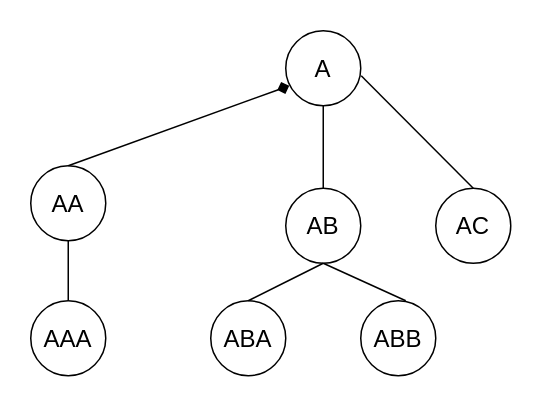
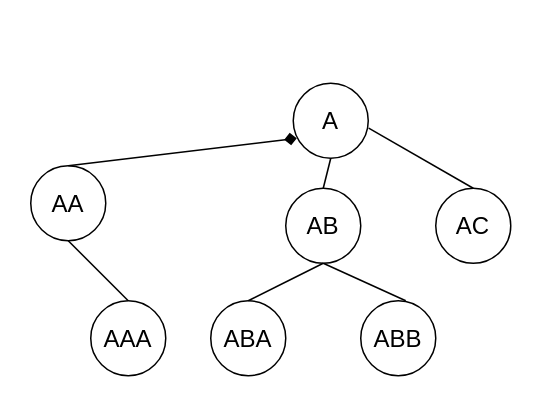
  <mxCell id="0" />
  <mxCell id="1" parent="0" />
- <mxCell id="2" value="&lt;font style=&quot;font-size: 16px&quot;&gt;A&lt;/font&gt;" style="ellipse;whiteSpace=wrap;html=1;aspect=fixed;" vertex="1" parent="1"><mxGeometry x="190" width="50" height="50" as="geometry" y="20" /></mxCell>
+ <mxCell id="2" value="&lt;font style=&quot;font-size: 16px&quot;&gt;A&lt;/font&gt;" style="ellipse;whiteSpace=wrap;html=1;aspect=fixed;" vertex="1" parent="1"><mxGeometry x="195" y="55" width="50" height="50" as="geometry" /></mxCell>
  <mxCell id="3" value="&lt;font style=&quot;font-size: 16px&quot;&gt;AA&lt;/font&gt;" style="ellipse;whiteSpace=wrap;html=1;aspect=fixed;" vertex="1" parent="1"><mxGeometry x="20" y="110" width="50" height="50" as="geometry" /></mxCell>
  <mxCell id="4" value="&lt;font style=&quot;font-size: 16px&quot;&gt;AB&lt;/font&gt;" style="ellipse;whiteSpace=wrap;html=1;aspect=fixed;" vertex="1" parent="1"><mxGeometry x="190" y="125" width="50" height="50" as="geometry" /></mxCell>
  <mxCell id="5" value="&lt;font style=&quot;font-size: 16px&quot;&gt;AC&lt;/font&gt;" style="ellipse;whiteSpace=wrap;html=1;aspect=fixed;" vertex="1" parent="1"><mxGeometry x="290" y="125" width="50" height="50" as="geometry" /></mxCell>
- <mxCell id="6" value="&lt;font style=&quot;font-size: 16px&quot;&gt;AAA&lt;/font&gt;" style="ellipse;whiteSpace=wrap;html=1;aspect=fixed;" vertex="1" parent="1"><mxGeometry x="20" y="200" width="50" height="50" as="geometry" /></mxCell>
+ <mxCell id="6" value="&lt;font style=&quot;font-size: 16px&quot;&gt;AAA&lt;/font&gt;" style="ellipse;whiteSpace=wrap;html=1;aspect=fixed;" vertex="1" parent="1"><mxGeometry x="60" y="200" width="50" height="50" as="geometry" /></mxCell>
  <mxCell id="7" value="&lt;font style=&quot;font-size: 16px&quot;&gt;ABA&lt;/font&gt;" style="ellipse;whiteSpace=wrap;html=1;aspect=fixed;" vertex="1" parent="1"><mxGeometry x="140" y="200" width="50" height="50" as="geometry" /></mxCell>
  <mxCell id="8" value="&lt;font style=&quot;font-size: 16px&quot;&gt;ABB&lt;/font&gt;" style="ellipse;whiteSpace=wrap;html=1;aspect=fixed;" vertex="1" parent="1"><mxGeometry x="240" y="200" width="50" height="50" as="geometry" /></mxCell>
  <mxCell id="9" value="" style="endArrow=diamond;html=1;entryX=0.046;entryY=0.734;entryDx=0;entryDy=0;exitX=0.5;exitY=0;exitDx=0;exitDy=0;entryPerimeter=0;" edge="1" parent="1" source="3" target="2"><mxGeometry width="50" height="50" relative="1" as="geometry"><mxPoint x="0" y="90" as="sourcePoint" /><mxPoint x="50" y="40" as="targetPoint" /></mxGeometry></mxCell>
  <mxCell id="10" value="" style="endArrow=none;html=1;exitX=0.5;exitY=0;exitDx=0;exitDy=0;entryX=0.5;entryY=1;entryDx=0;entryDy=0;" edge="1" parent="1" source="6" target="3"><mxGeometry width="50" height="50" relative="1" as="geometry"><mxPoint x="0" y="210" as="sourcePoint" /><mxPoint x="50" y="150" as="targetPoint" /></mxGeometry></mxCell>
  <mxCell id="11" value="" style="endArrow=none;html=1;entryX=0.5;entryY=1;entryDx=0;entryDy=0;exitX=0.5;exitY=0;exitDx=0;exitDy=0;" edge="1" parent="1" source="4" target="2"><mxGeometry width="50" height="50" relative="1" as="geometry"><mxPoint x="120" y="160" as="sourcePoint" /><mxPoint x="170" y="110" as="targetPoint" /></mxGeometry></mxCell>
  <mxCell id="12" value="" style="endArrow=none;html=1;entryX=0.5;entryY=1;entryDx=0;entryDy=0;exitX=0.5;exitY=0;exitDx=0;exitDy=0;" edge="1" parent="1" source="7" target="4"><mxGeometry width="50" height="50" relative="1" as="geometry"><mxPoint x="120" y="210" as="sourcePoint" /><mxPoint x="170" y="160" as="targetPoint" /></mxGeometry></mxCell>
  <mxCell id="13" value="" style="endArrow=none;html=1;entryX=0.5;entryY=1;entryDx=0;entryDy=0;" edge="1" parent="1" target="4"><mxGeometry width="50" height="50" relative="1" as="geometry"><mxPoint x="270" y="200" as="sourcePoint" /><mxPoint x="320" y="150" as="targetPoint" /></mxGeometry></mxCell>
  <mxCell id="14" value="" style="endArrow=none;html=1;entryX=1.006;entryY=0.599;entryDx=0;entryDy=0;entryPerimeter=0;exitX=0.5;exitY=0;exitDx=0;exitDy=0;" edge="1" parent="1" source="5" target="2"><mxGeometry width="50" height="50" relative="1" as="geometry"><mxPoint x="270" y="150" as="sourcePoint" /><mxPoint x="320" y="100" as="targetPoint" /></mxGeometry></mxCell>
